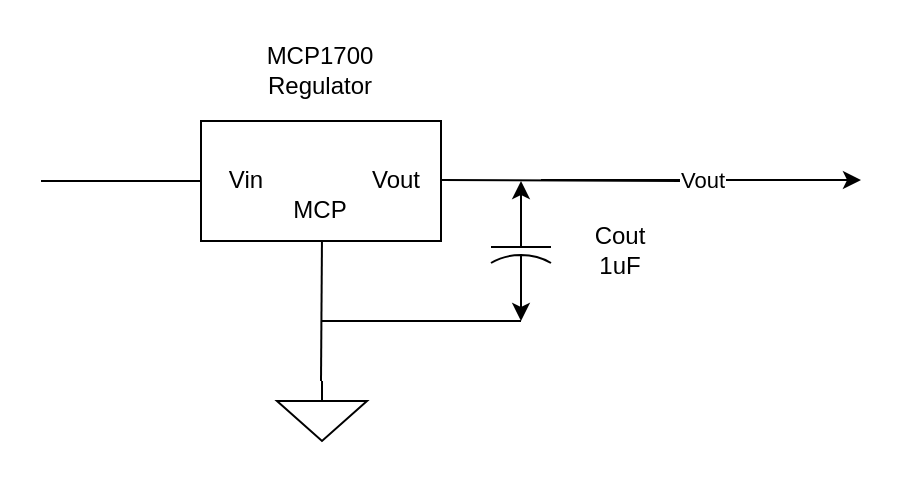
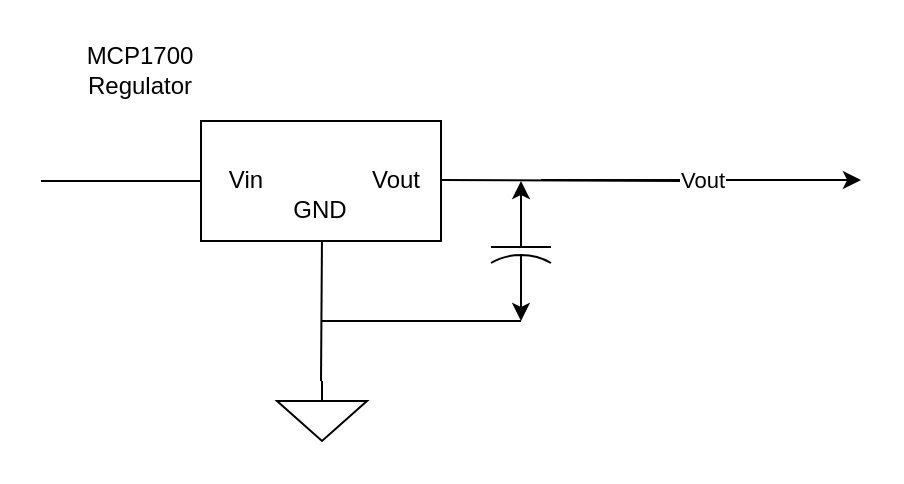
  <mxCell id="0" />
  <mxCell id="1" parent="0" />
  <mxCell id="2" value="" style="rounded=0;whiteSpace=wrap;html=1;" vertex="1" parent="1"><mxGeometry x="100" y="60" width="120" height="60" as="geometry" /></mxCell>
  <mxCell id="3" value="" style="endArrow=none;html=1;rounded=0;" edge="1" parent="1"><mxGeometry width="50" height="50" relative="1" as="geometry"><mxPoint x="20" y="90" as="sourcePoint" /><mxPoint x="100" y="90" as="targetPoint" /><Array as="points" /></mxGeometry></mxCell>
  <mxCell id="4" value="" style="endArrow=none;html=1;rounded=0;" edge="1" parent="1"><mxGeometry width="50" height="50" relative="1" as="geometry"><mxPoint x="220" y="89.5" as="sourcePoint" /><mxPoint x="340" y="90" as="targetPoint" /><Array as="points" /></mxGeometry></mxCell>
  <mxCell id="5" value="" style="endArrow=none;html=1;rounded=0;" edge="1" parent="1"><mxGeometry width="50" height="50" relative="1" as="geometry"><mxPoint x="160" y="190" as="sourcePoint" /><mxPoint x="160.48" y="120" as="targetPoint" /></mxGeometry></mxCell>
  <mxCell id="6" value="" style="pointerEvents=1;verticalLabelPosition=bottom;shadow=0;dashed=0;align=center;html=1;verticalAlign=top;shape=mxgraph.electrical.signal_sources.signal_ground;" vertex="1" parent="1"><mxGeometry x="138" y="190" width="45" height="30" as="geometry" /></mxCell>
- <mxCell id="7" value="MCP1700&lt;div&gt;Regulator&lt;/div&gt;" style="text;html=1;align=center;verticalAlign=middle;whiteSpace=wrap;rounded=0;" vertex="1" parent="1"><mxGeometry x="130" y="20" width="60" height="30" as="geometry" /></mxCell>
+ <mxCell id="7" value="MCP1700&lt;div&gt;Regulator&lt;/div&gt;" style="text;html=1;align=center;verticalAlign=middle;whiteSpace=wrap;rounded=0;" vertex="1" parent="1"><mxGeometry x="40" y="20" width="60" height="30" as="geometry" /></mxCell>
  <mxCell id="8" value="" style="endArrow=none;html=1;rounded=0;" edge="1" parent="1"><mxGeometry width="50" height="50" relative="1" as="geometry"><mxPoint x="160" y="160" as="sourcePoint" /><mxPoint x="230" y="160" as="targetPoint" /><Array as="points"><mxPoint x="190" y="160" /><mxPoint x="260" y="160" /></Array></mxGeometry></mxCell>
  <mxCell id="9" style="edgeStyle=orthogonalEdgeStyle;rounded=0;orthogonalLoop=1;jettySize=auto;html=1;exitX=1;exitY=0.5;exitDx=0;exitDy=0;exitPerimeter=0;" edge="1" parent="1" source="11"><mxGeometry relative="1" as="geometry"><mxPoint x="260" y="160" as="targetPoint" /></mxGeometry></mxCell>
  <mxCell id="10" style="edgeStyle=orthogonalEdgeStyle;rounded=0;orthogonalLoop=1;jettySize=auto;html=1;exitX=0;exitY=0.5;exitDx=0;exitDy=0;exitPerimeter=0;" edge="1" parent="1" source="11"><mxGeometry relative="1" as="geometry"><mxPoint x="260" y="90" as="targetPoint" /></mxGeometry></mxCell>
  <mxCell id="11" value="" style="pointerEvents=1;verticalLabelPosition=bottom;shadow=0;dashed=0;align=center;html=1;verticalAlign=top;shape=mxgraph.electrical.capacitors.capacitor_2;rotation=90;" vertex="1" parent="1"><mxGeometry x="240" y="110" width="40" height="30" as="geometry" /></mxCell>
- <mxCell id="12" value="Cout&lt;div&gt;1uF&lt;/div&gt;" style="text;html=1;align=center;verticalAlign=middle;whiteSpace=wrap;rounded=0;" vertex="1" parent="1"><mxGeometry x="280" y="110" width="60" height="30" as="geometry" /></mxCell>
  <mxCell id="13" value="" style="endArrow=classic;html=1;rounded=0;" edge="1" parent="1"><mxGeometry relative="1" as="geometry"><mxPoint x="270" y="89.5" as="sourcePoint" /><mxPoint x="430" y="89.5" as="targetPoint" /><Array as="points" /></mxGeometry></mxCell>
  <mxCell id="14" value="Vout" style="edgeLabel;resizable=0;html=1;;align=center;verticalAlign=middle;" connectable="0" vertex="1" parent="13"><mxGeometry relative="1" as="geometry" /></mxCell>
  <mxCell id="15" value="Vin" style="text;html=1;align=center;verticalAlign=middle;whiteSpace=wrap;rounded=0;" vertex="1" parent="1"><mxGeometry x="108" y="80" width="30" height="20" as="geometry" /></mxCell>
  <mxCell id="16" value="Vout" style="text;html=1;align=center;verticalAlign=middle;whiteSpace=wrap;rounded=0;" vertex="1" parent="1"><mxGeometry x="183" y="85" width="30" height="10" as="geometry" /></mxCell>
- <mxCell id="17" value="MCP" style="text;html=1;align=center;verticalAlign=middle;whiteSpace=wrap;rounded=0;" vertex="1" parent="1"><mxGeometry x="145" y="100" width="30" height="10" as="geometry" /></mxCell>
+ <mxCell id="17" value="GND" style="text;html=1;align=center;verticalAlign=middle;whiteSpace=wrap;rounded=0;" vertex="1" parent="1"><mxGeometry x="145" y="100" width="30" height="10" as="geometry" /></mxCell>
